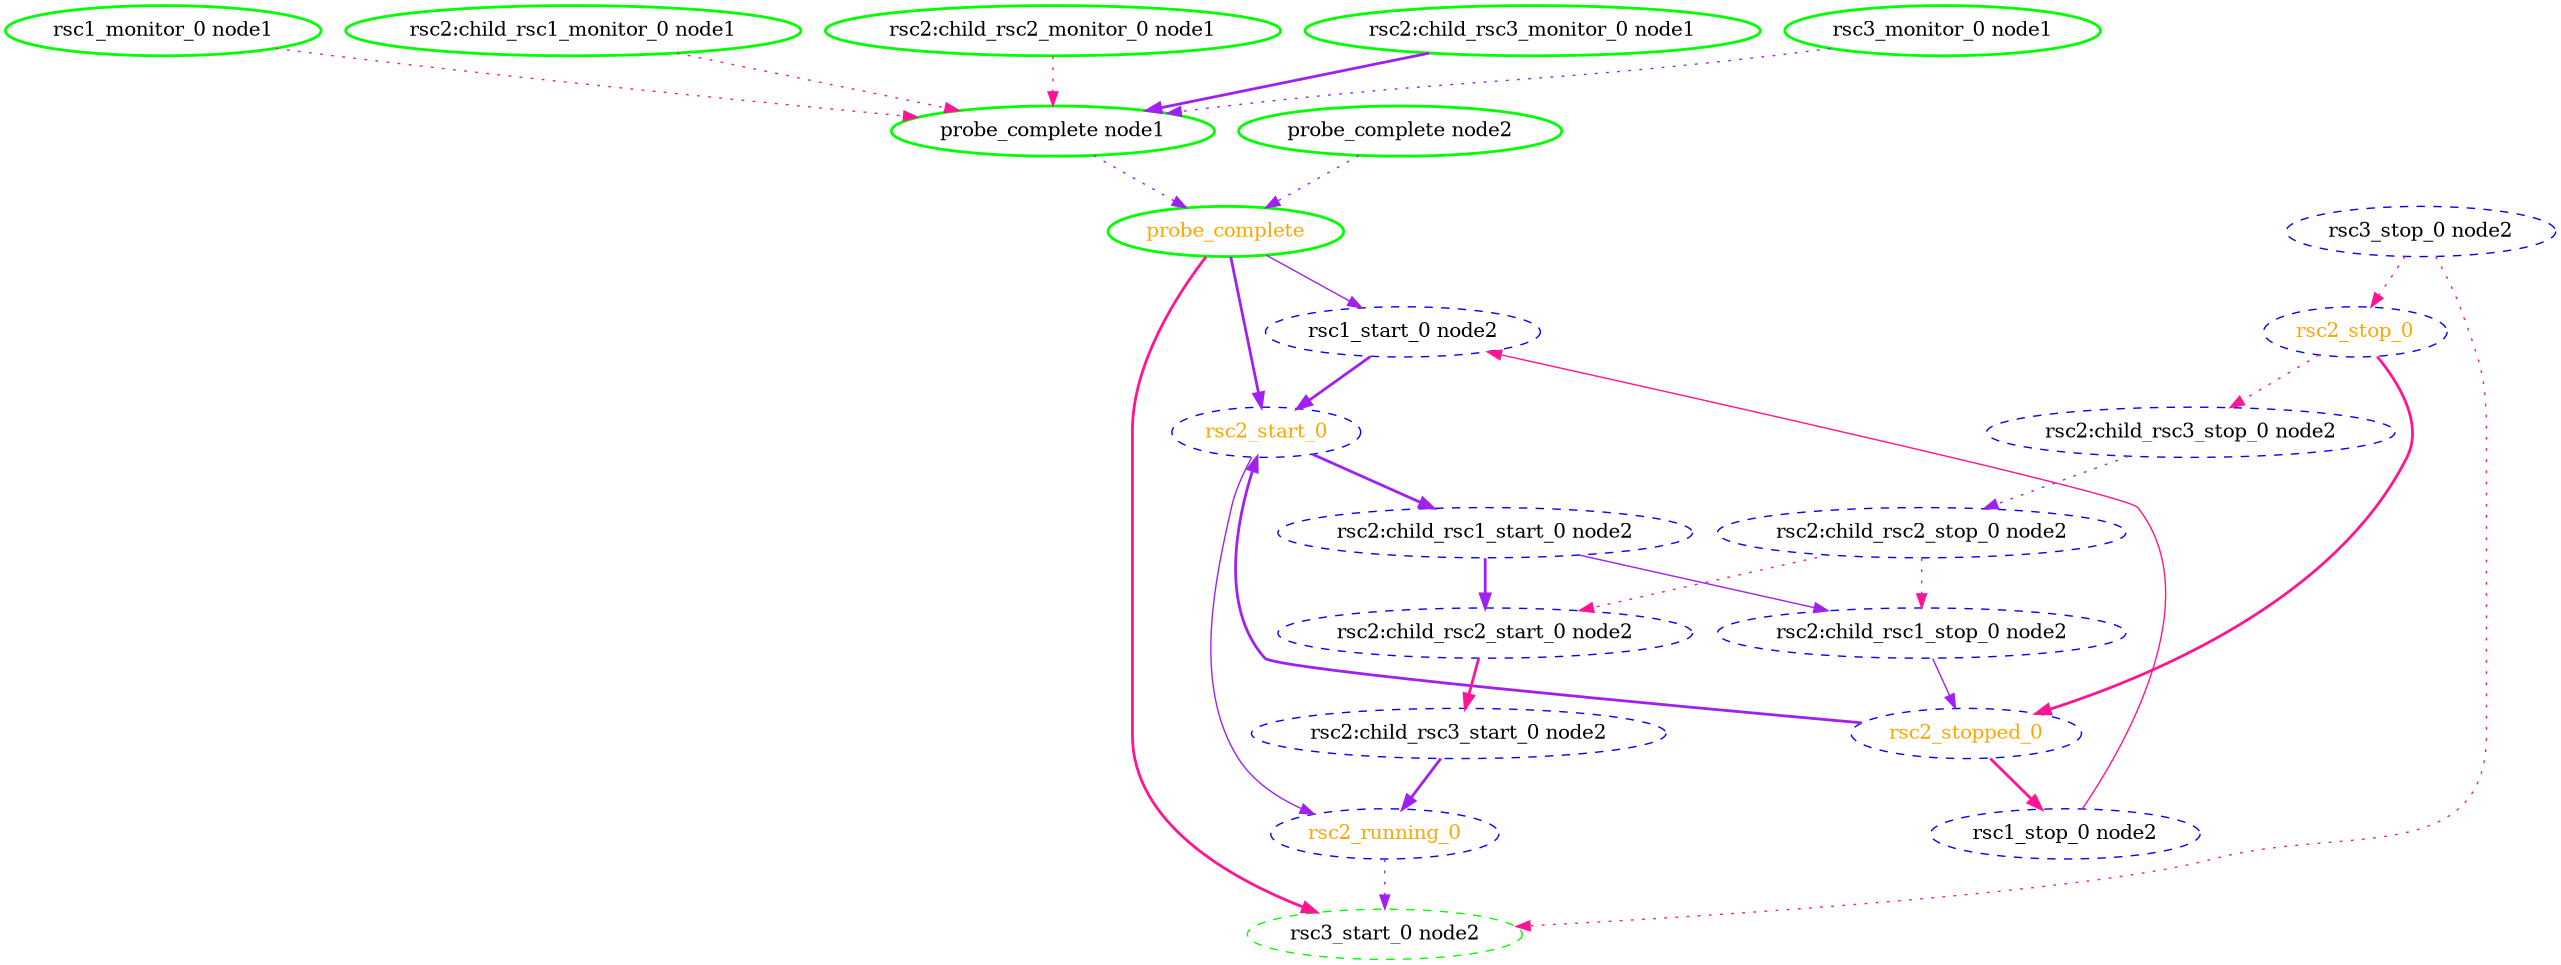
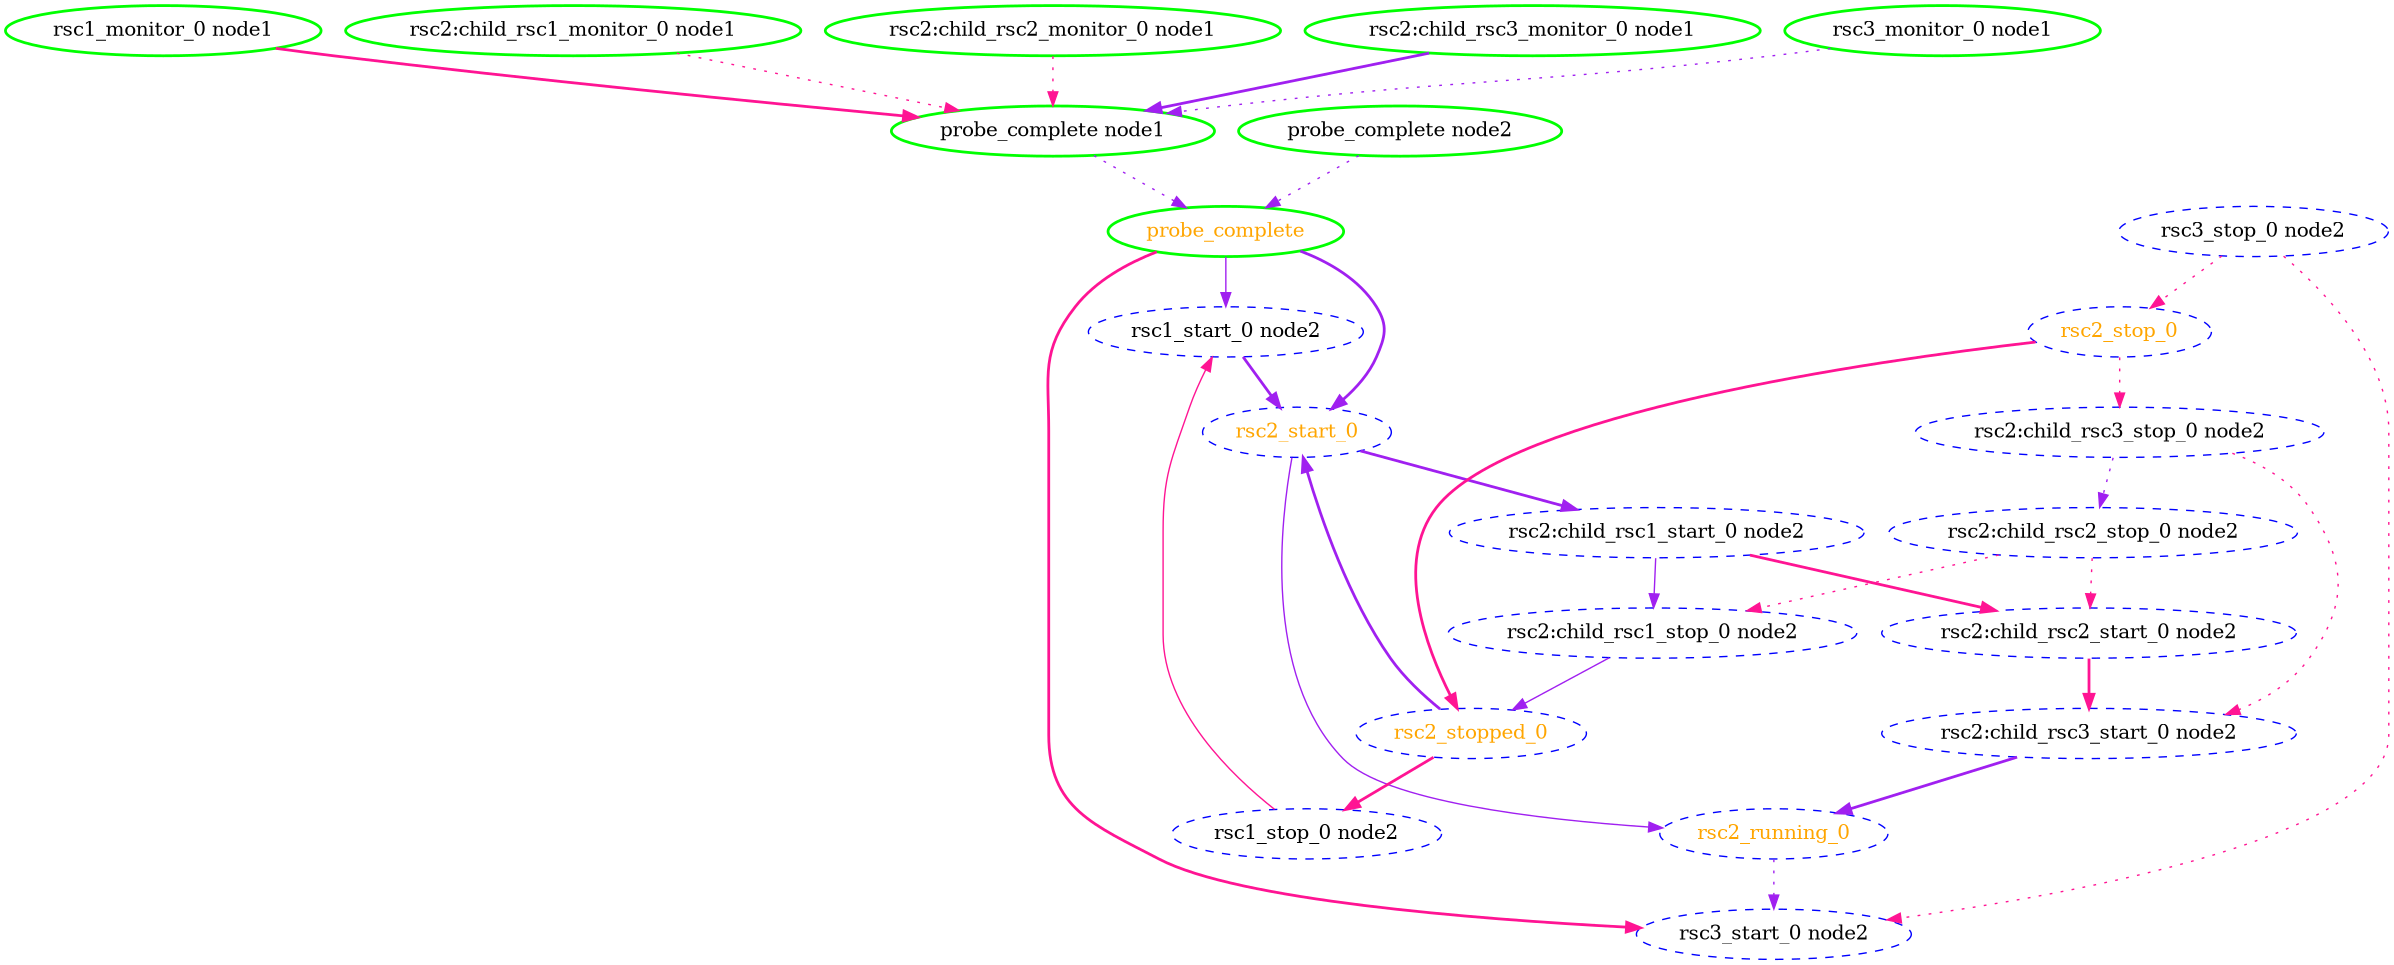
  digraph {
    node [color=blue fontcolor=black style=dashed]
    edge [color=purple style=dotted]
    probe_complete [color=green fontcolor=orange style=bold]
    "rsc1_start_0 node2"
    rsc2_start_0 [fontcolor=orange]
-   "rsc3_start_0 node2" [color=green]
+   "rsc3_start_0 node2"
    "rsc2:child_rsc1_start_0 node2"
    rsc2_running_0 [fontcolor=orange]
    "probe_complete node1" [color=green style=bold]
    "rsc1_monitor_0 node1" [color=green style=bold]
    "rsc2:child_rsc1_monitor_0 node1" [color=green style=bold]
    "rsc2:child_rsc2_monitor_0 node1" [color=green style=bold]
    "rsc2:child_rsc3_monitor_0 node1" [color=green style=bold]
    "rsc3_monitor_0 node1" [color=green style=bold]
    "probe_complete node2" [color=green style=bold]
    "rsc1_stop_0 node2"
    rsc2_stopped_0 [fontcolor=orange]
    "rsc2:child_rsc1_stop_0 node2"
    "rsc2:child_rsc2_start_0 node2"
    "rsc2:child_rsc3_start_0 node2"
    "rsc2:child_rsc2_stop_0 node2"
    "rsc2:child_rsc3_stop_0 node2"
    rsc2_stop_0 [fontcolor=orange]
    "rsc3_stop_0 node2"
    probe_complete -> "rsc1_start_0 node2" [style=solid]
    probe_complete -> rsc2_start_0 [style=bold]
    probe_complete -> "rsc3_start_0 node2" [color=deeppink style=bold]
    "rsc1_start_0 node2" -> rsc2_start_0 [style=bold]
    rsc2_start_0 -> "rsc2:child_rsc1_start_0 node2" [style=bold]
    rsc2_start_0 -> rsc2_running_0 [style=solid]
    "rsc2:child_rsc1_start_0 node2" -> "rsc2:child_rsc1_stop_0 node2" [style=solid]
-   "rsc2:child_rsc1_start_0 node2" -> "rsc2:child_rsc2_start_0 node2" [style=bold]
+   "rsc2:child_rsc1_start_0 node2" -> "rsc2:child_rsc2_start_0 node2" [color=deeppink style=bold]
    rsc2_running_0 -> "rsc3_start_0 node2"
    "probe_complete node1" -> probe_complete
-   "rsc1_monitor_0 node1" -> "probe_complete node1" [color=deeppink]
+   "rsc1_monitor_0 node1" -> "probe_complete node1" [color=deeppink style=bold]
    "rsc2:child_rsc1_monitor_0 node1" -> "probe_complete node1" [color=deeppink]
    "rsc2:child_rsc2_monitor_0 node1" -> "probe_complete node1" [color=deeppink]
    "rsc2:child_rsc3_monitor_0 node1" -> "probe_complete node1" [style=bold]
    "rsc3_monitor_0 node1" -> "probe_complete node1"
    "probe_complete node2" -> probe_complete
    "rsc1_stop_0 node2" -> "rsc1_start_0 node2" [color=deeppink style=solid]
    rsc2_stopped_0 -> rsc2_start_0 [style=bold]
    rsc2_stopped_0 -> "rsc1_stop_0 node2" [color=deeppink style=bold]
    "rsc2:child_rsc1_stop_0 node2" -> rsc2_stopped_0 [style=solid]
    "rsc2:child_rsc2_start_0 node2" -> "rsc2:child_rsc3_start_0 node2" [color=deeppink style=bold]
    "rsc2:child_rsc3_start_0 node2" -> rsc2_running_0 [style=bold]
    "rsc2:child_rsc2_stop_0 node2" -> "rsc2:child_rsc1_stop_0 node2" [color=deeppink]
    "rsc2:child_rsc2_stop_0 node2" -> "rsc2:child_rsc2_start_0 node2" [color=deeppink]
+   "rsc2:child_rsc3_stop_0 node2" -> "rsc2:child_rsc3_start_0 node2" [color=deeppink]
    "rsc2:child_rsc3_stop_0 node2" -> "rsc2:child_rsc2_stop_0 node2"
    rsc2_stop_0 -> rsc2_stopped_0 [color=deeppink style=bold]
    rsc2_stop_0 -> "rsc2:child_rsc3_stop_0 node2" [color=deeppink]
    "rsc3_stop_0 node2" -> "rsc3_start_0 node2" [color=deeppink]
    "rsc3_stop_0 node2" -> rsc2_stop_0 [color=deeppink]
  }
